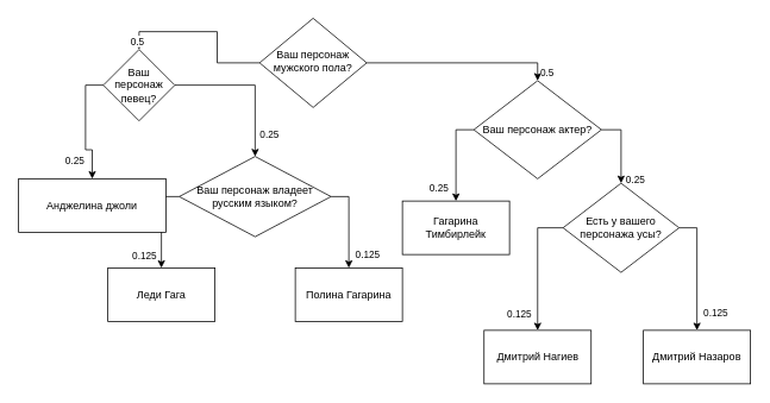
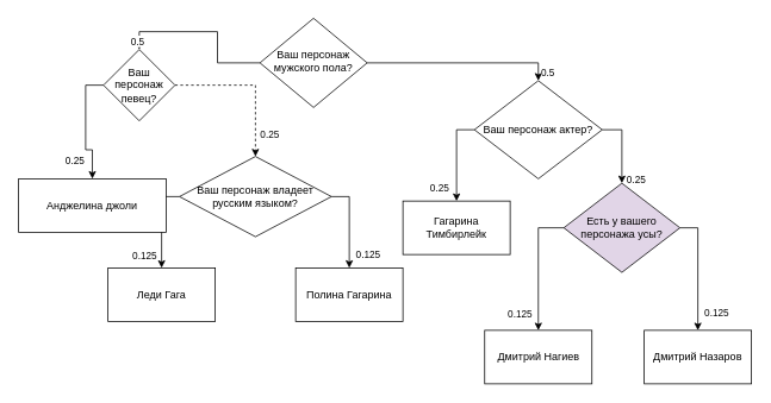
  <mxCell id="0" />
  <mxCell id="1" parent="0" />
  <mxCell id="2" style="edgeStyle=orthogonalEdgeStyle;rounded=0;orthogonalLoop=1;jettySize=auto;html=1;exitX=0;exitY=0.5;exitDx=0;exitDy=0;entryX=0.5;entryY=0;entryDx=0;entryDy=0;" parent="1" source="6" target="26" edge="1"><mxGeometry relative="1" as="geometry" /></mxCell>
  <mxCell id="3" value="0.5" style="edgeLabel;html=1;align=center;verticalAlign=middle;resizable=0;points=[];" vertex="1" connectable="0" parent="2"><mxGeometry x="0.156" y="1" relative="1" as="geometry"><mxPoint x="-63" y="9" as="offset" /></mxGeometry></mxCell>
  <mxCell id="4" style="edgeStyle=orthogonalEdgeStyle;rounded=0;orthogonalLoop=1;jettySize=auto;html=1;exitX=1;exitY=0.5;exitDx=0;exitDy=0;entryX=0.5;entryY=0;entryDx=0;entryDy=0;" parent="1" source="6" target="16" edge="1"><mxGeometry relative="1" as="geometry" /></mxCell>
  <mxCell id="5" value="0.5" style="edgeLabel;html=1;align=center;verticalAlign=middle;resizable=0;points=[];" vertex="1" connectable="0" parent="4"><mxGeometry x="0.105" y="-2" relative="1" as="geometry"><mxPoint x="84" y="8" as="offset" /></mxGeometry></mxCell>
  <mxCell id="6" value="Ваш персонаж мужского пола?" style="rhombus;whiteSpace=wrap;html=1;shadow=0;fontFamily=Helvetica;fontSize=12;align=center;strokeWidth=1;spacing=6;spacingTop=-4;" parent="1" vertex="1"><mxGeometry x="290" y="20" width="120" height="100" as="geometry" /></mxCell>
  <mxCell id="7" style="edgeStyle=orthogonalEdgeStyle;rounded=0;orthogonalLoop=1;jettySize=auto;html=1;exitX=1;exitY=0.5;exitDx=0;exitDy=0;" parent="1" source="11" target="30" edge="1"><mxGeometry relative="1" as="geometry" /></mxCell>
  <mxCell id="8" value="0.125" style="edgeLabel;html=1;align=center;verticalAlign=middle;resizable=0;points=[];" vertex="1" connectable="0" parent="7"><mxGeometry x="0.898" y="1" relative="1" as="geometry"><mxPoint x="19" y="-13" as="offset" /></mxGeometry></mxCell>
  <mxCell id="9" style="edgeStyle=orthogonalEdgeStyle;rounded=0;orthogonalLoop=1;jettySize=auto;html=1;exitX=0;exitY=0.5;exitDx=0;exitDy=0;entryX=0.5;entryY=0;entryDx=0;entryDy=0;" parent="1" source="11" target="32" edge="1"><mxGeometry relative="1" as="geometry" /></mxCell>
  <mxCell id="10" value="0.125" style="edgeLabel;html=1;align=center;verticalAlign=middle;resizable=0;points=[];" vertex="1" connectable="0" parent="9"><mxGeometry x="0.746" y="1" relative="1" as="geometry"><mxPoint x="-22" as="offset" /></mxGeometry></mxCell>
- <mxCell id="11" value="Есть у вашего персонажа усы?" style="rhombus;whiteSpace=wrap;html=1;" parent="1" vertex="1"><mxGeometry x="630" y="205" width="130" height="100" as="geometry" /></mxCell>
+ <mxCell id="11" value="Есть у вашего персонажа усы?" style="rhombus;whiteSpace=wrap;html=1;fillColor=#e1d5e7;" parent="1" vertex="1"><mxGeometry x="630" y="205" width="130" height="100" as="geometry" /></mxCell>
  <mxCell id="12" style="edgeStyle=orthogonalEdgeStyle;rounded=0;orthogonalLoop=1;jettySize=auto;html=1;exitX=1;exitY=0.5;exitDx=0;exitDy=0;entryX=0.5;entryY=0;entryDx=0;entryDy=0;" parent="1" source="16" target="11" edge="1"><mxGeometry relative="1" as="geometry" /></mxCell>
  <mxCell id="13" value="0.25" style="edgeLabel;html=1;align=center;verticalAlign=middle;resizable=0;points=[];" vertex="1" connectable="0" parent="12"><mxGeometry x="0.649" y="1" relative="1" as="geometry"><mxPoint x="14" y="9" as="offset" /></mxGeometry></mxCell>
  <mxCell id="14" style="edgeStyle=orthogonalEdgeStyle;rounded=0;orthogonalLoop=1;jettySize=auto;html=1;exitX=0;exitY=0.5;exitDx=0;exitDy=0;entryX=0.5;entryY=0;entryDx=0;entryDy=0;" parent="1" source="16" target="29" edge="1"><mxGeometry relative="1" as="geometry" /></mxCell>
  <mxCell id="15" value="0.25" style="edgeLabel;html=1;align=center;verticalAlign=middle;resizable=0;points=[];" vertex="1" connectable="0" parent="14"><mxGeometry x="0.696" y="-1" relative="1" as="geometry"><mxPoint x="-19" as="offset" /></mxGeometry></mxCell>
  <mxCell id="16" value="Ваш персонаж актер?" style="rhombus;whiteSpace=wrap;html=1;" parent="1" vertex="1"><mxGeometry x="530" y="90" width="143" height="110" as="geometry" /></mxCell>
  <mxCell id="17" style="edgeStyle=orthogonalEdgeStyle;rounded=0;orthogonalLoop=1;jettySize=auto;html=1;exitX=1;exitY=0.5;exitDx=0;exitDy=0;" parent="1" source="21" target="31" edge="1"><mxGeometry relative="1" as="geometry" /></mxCell>
  <mxCell id="18" value="0.125" style="edgeLabel;html=1;align=center;verticalAlign=middle;resizable=0;points=[];" vertex="1" connectable="0" parent="17"><mxGeometry x="0.788" y="1" relative="1" as="geometry"><mxPoint x="19" y="-5" as="offset" /></mxGeometry></mxCell>
  <mxCell id="19" style="edgeStyle=orthogonalEdgeStyle;rounded=0;orthogonalLoop=1;jettySize=auto;html=1;exitX=0;exitY=0.5;exitDx=0;exitDy=0;entryX=0.5;entryY=0;entryDx=0;entryDy=0;" parent="1" source="21" target="28" edge="1"><mxGeometry relative="1" as="geometry" /></mxCell>
  <mxCell id="20" value="0.125" style="edgeLabel;html=1;align=center;verticalAlign=middle;resizable=0;points=[];" vertex="1" connectable="0" parent="19"><mxGeometry x="0.644" relative="1" as="geometry"><mxPoint x="-20" y="3" as="offset" /></mxGeometry></mxCell>
  <mxCell id="21" value="Ваш персонаж владеет русским языком?" style="rhombus;whiteSpace=wrap;html=1;" parent="1" vertex="1"><mxGeometry x="200" y="175" width="170" height="90" as="geometry" /></mxCell>
  <mxCell id="22" style="edgeStyle=orthogonalEdgeStyle;rounded=0;orthogonalLoop=1;jettySize=auto;html=1;exitX=0;exitY=0.5;exitDx=0;exitDy=0;entryX=0.5;entryY=0;entryDx=0;entryDy=0;" parent="1" source="26" target="27" edge="1"><mxGeometry relative="1" as="geometry"><mxPoint x="110" y="129.667" as="targetPoint" /></mxGeometry></mxCell>
  <mxCell id="23" value="0.25" style="edgeLabel;html=1;align=center;verticalAlign=middle;resizable=0;points=[];" vertex="1" connectable="0" parent="22"><mxGeometry x="0.587" relative="1" as="geometry"><mxPoint x="-20" y="7" as="offset" /></mxGeometry></mxCell>
- <mxCell id="24" style="edgeStyle=orthogonalEdgeStyle;rounded=0;orthogonalLoop=1;jettySize=auto;html=1;exitX=1;exitY=0.5;exitDx=0;exitDy=0;entryX=0.5;entryY=0;entryDx=0;entryDy=0;" parent="1" source="26" target="21" edge="1"><mxGeometry relative="1" as="geometry" /></mxCell>
+ <mxCell id="24" style="edgeStyle=orthogonalEdgeStyle;rounded=0;orthogonalLoop=1;jettySize=auto;html=1;exitX=1;exitY=0.5;exitDx=0;exitDy=0;entryX=0.5;entryY=0;entryDx=0;entryDy=0;dashed=1;" parent="1" source="26" target="21" edge="1"><mxGeometry relative="1" as="geometry" /></mxCell>
  <mxCell id="25" value="0.25" style="edgeLabel;html=1;align=center;verticalAlign=middle;resizable=0;points=[];" vertex="1" connectable="0" parent="24"><mxGeometry x="0.607" y="-1" relative="1" as="geometry"><mxPoint x="16" y="7" as="offset" /></mxGeometry></mxCell>
  <mxCell id="26" value="Ваш персонаж певец?" style="rhombus;whiteSpace=wrap;html=1;" parent="1" vertex="1"><mxGeometry x="115" y="55" width="80" height="80" as="geometry" /></mxCell>
  <mxCell id="27" value="Анджелина джоли" style="rounded=0;whiteSpace=wrap;html=1;" parent="1" vertex="1"><mxGeometry x="20" y="200" width="165" height="60" as="geometry" /></mxCell>
  <mxCell id="28" value="Леди Гага" style="rounded=0;whiteSpace=wrap;html=1;" parent="1" vertex="1"><mxGeometry x="120" y="300" width="120" height="60" as="geometry" /></mxCell>
  <mxCell id="29" value="Гагарина Тимбирлейк" style="rounded=0;whiteSpace=wrap;html=1;" parent="1" vertex="1"><mxGeometry x="450" y="225" width="120" height="60" as="geometry" /></mxCell>
  <mxCell id="30" value="Дмитрий Назаров" style="rounded=0;whiteSpace=wrap;html=1;" parent="1" vertex="1"><mxGeometry x="720" y="370" width="120" height="60" as="geometry" /></mxCell>
  <mxCell id="31" value="Полина Гагарина" style="rounded=0;whiteSpace=wrap;html=1;" parent="1" vertex="1"><mxGeometry x="330" y="300" width="120" height="60" as="geometry" /></mxCell>
  <mxCell id="32" value="Дмитрий Нагиев" style="rounded=0;whiteSpace=wrap;html=1;" parent="1" vertex="1"><mxGeometry x="541.5" y="370" width="120" height="60" as="geometry" /></mxCell>
